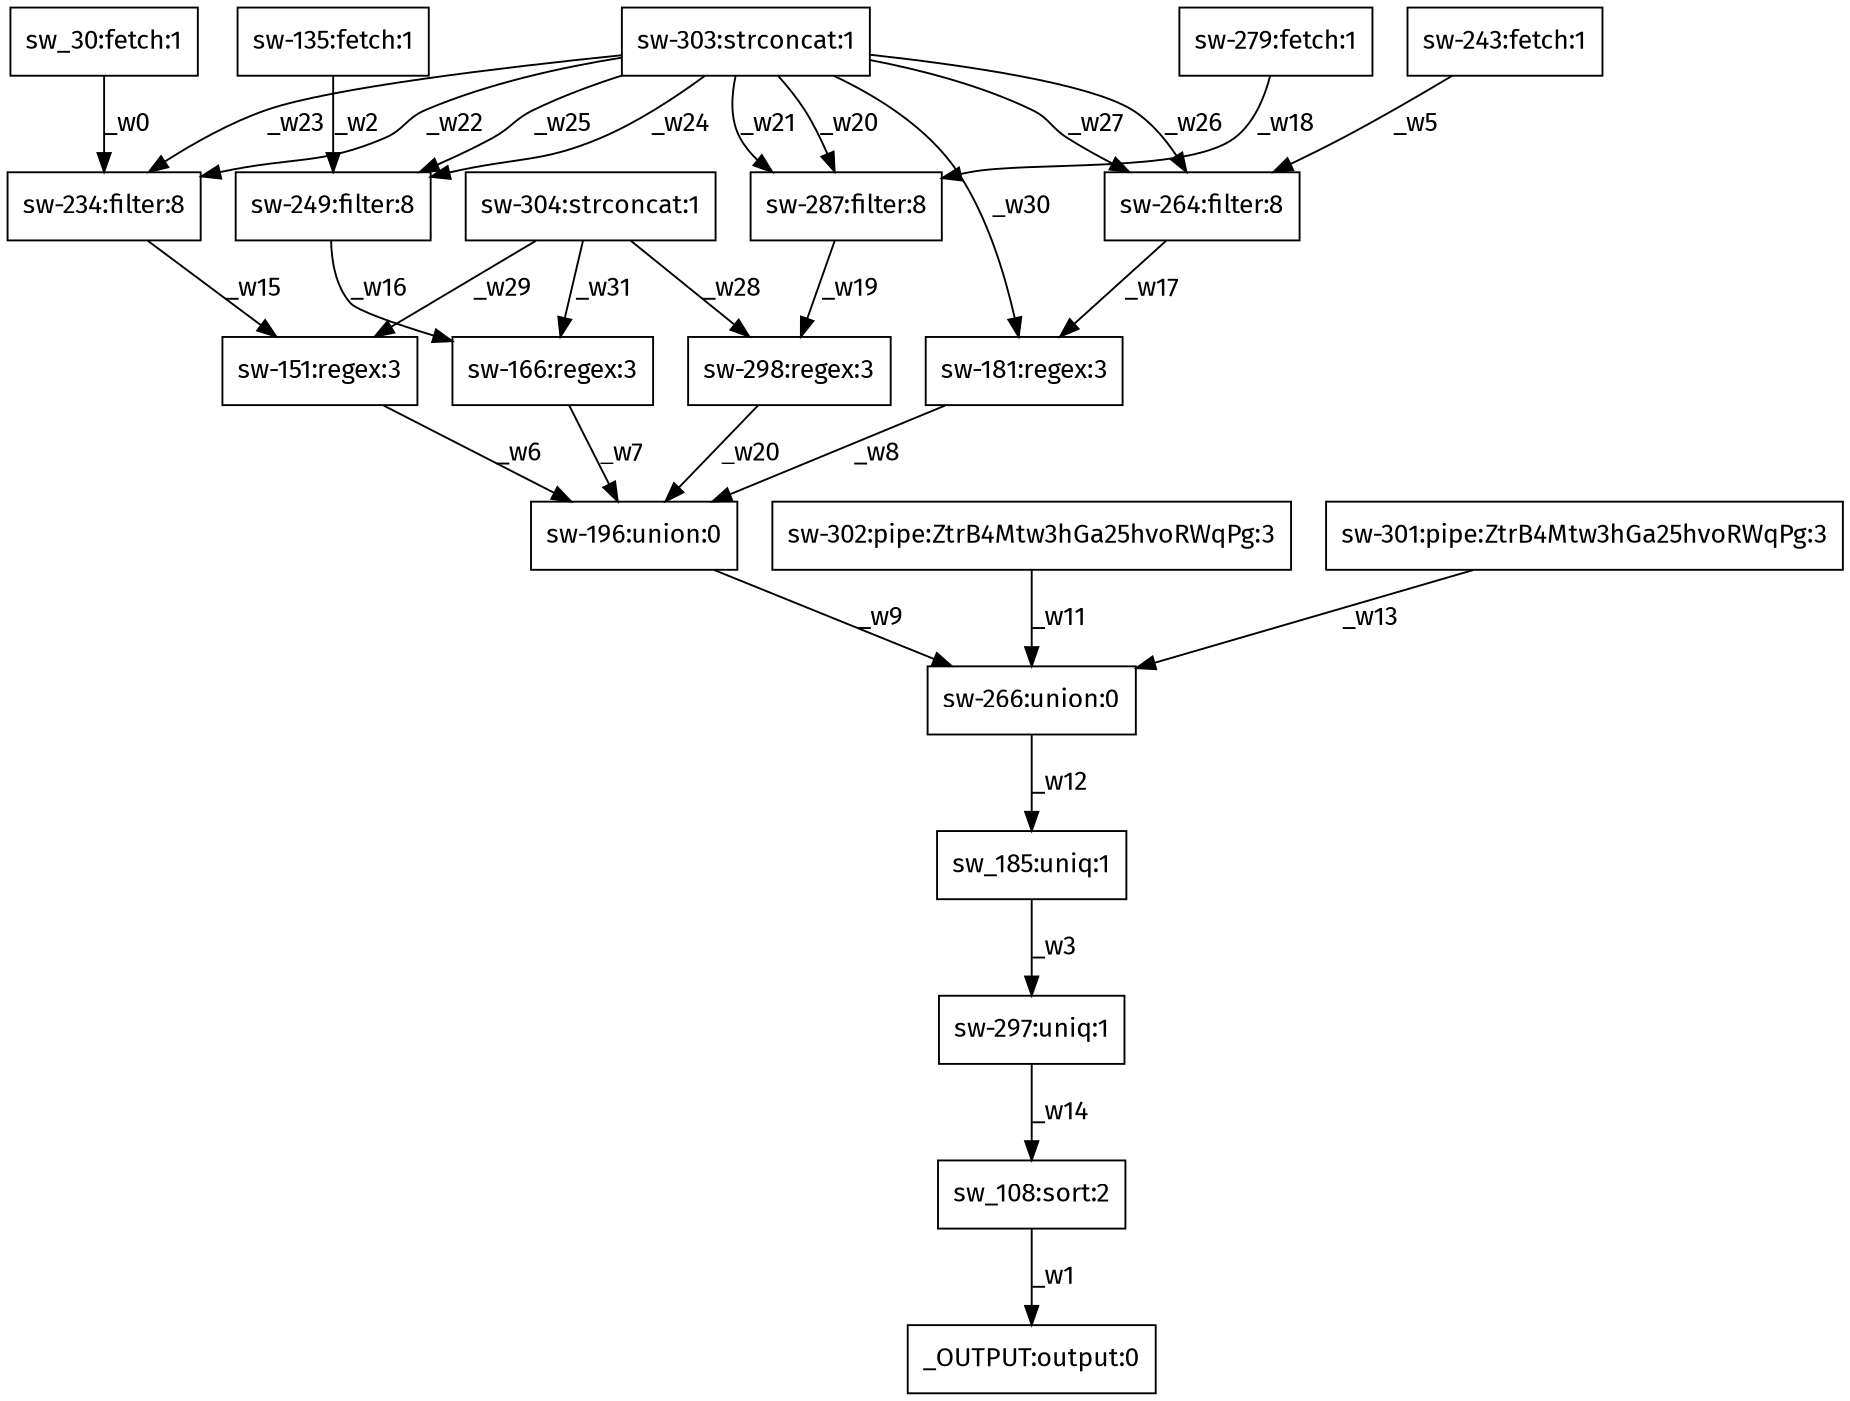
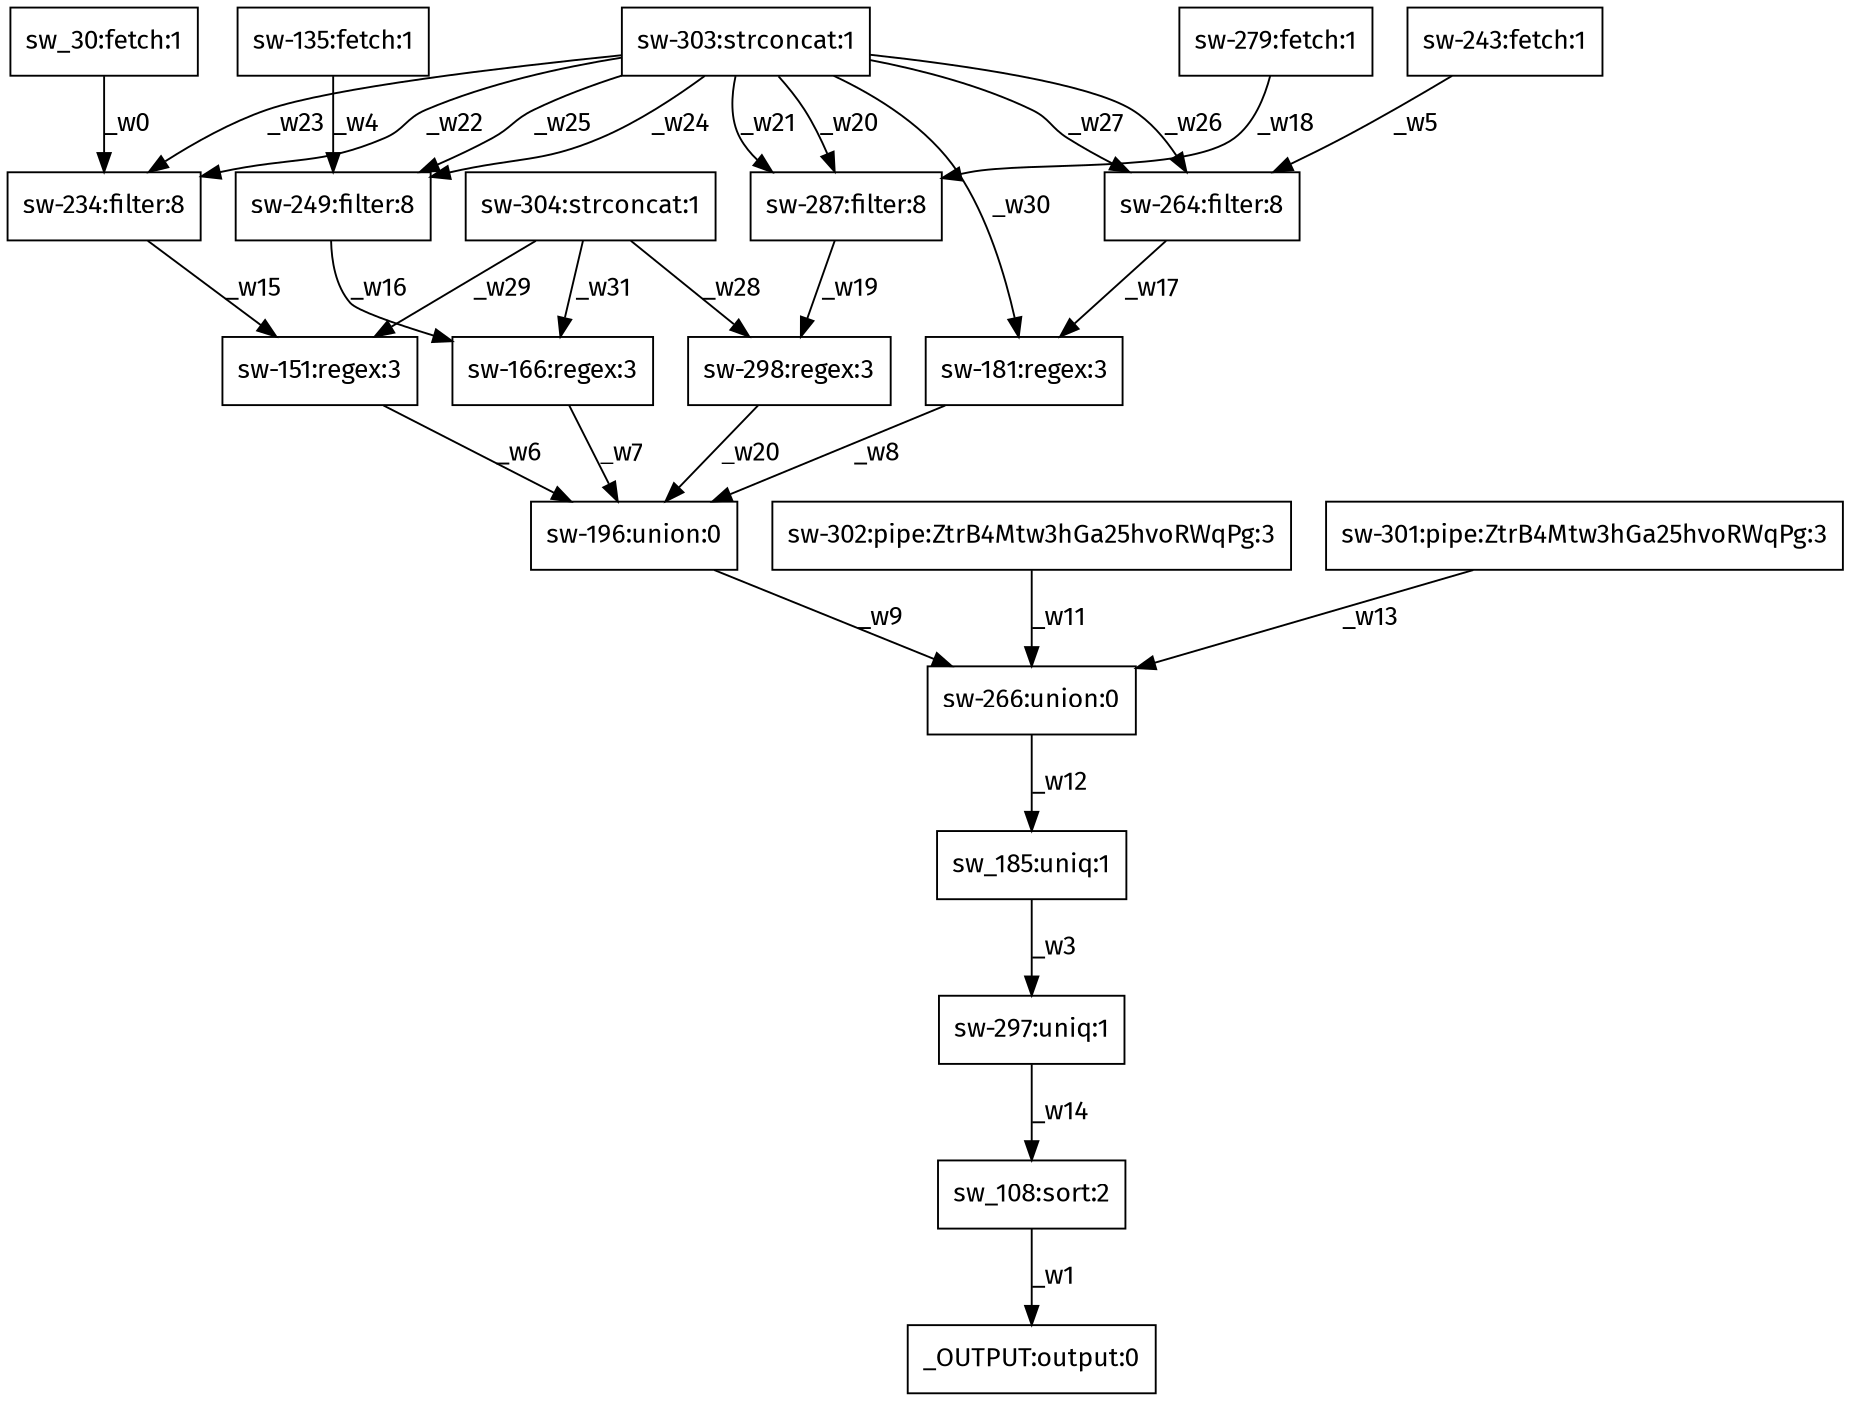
  digraph {
    fontname="Fira Sans"
    node [fontname="Fira Sans" shape=box]
    edge [fontname="Fira Sans"]
    n1 [label="sw-279:fetch:1"]
    n2 [label="sw-287:filter:8"]
    n3 [label="sw-298:regex:3"]
    n4 [label="_OUTPUT:output:0"]
    n5 [label="sw-303:strconcat:1"]
    n6 [label="sw-234:filter:8"]
    n7 [label="sw-249:filter:8"]
    n8 [label="sw-264:filter:8"]
    n9 [label="sw-181:regex:3"]
    n10 [label="sw-151:regex:3"]
    n11 [label="sw-166:regex:3"]
    n12 [label="sw-196:union:0"]
    n13 [label="sw-266:union:0"]
    n14 [label="sw-304:strconcat:1"]
    n15 [label="sw_185:uniq:1"]
    n16 [label="sw-297:uniq:1"]
    n17 [label="sw_108:sort:2"]
    n18 [label="sw-243:fetch:1"]
    n19 [label="sw_30:fetch:1"]
    n20 [label="sw-302:pipe:ZtrB4Mtw3hGa25hvoRWqPg:3"]
    n21 [label="sw-301:pipe:ZtrB4Mtw3hGa25hvoRWqPg:3"]
    n22 [label="sw-135:fetch:1"]
    n1 -> n2 [label=_w18]
    n2 -> n3 [label=_w19]
    n3 -> n12 [label=_w20]
    n5 -> n2 [label=_w20]
    n5 -> n2 [label=_w21]
    n5 -> n6 [label=_w22]
    n5 -> n6 [label=_w23]
    n5 -> n7 [label=_w24]
    n5 -> n7 [label=_w25]
    n5 -> n8 [label=_w26]
    n5 -> n8 [label=_w27]
    n5 -> n9 [label=_w30]
    n6 -> n10 [label=_w15]
    n7 -> n11 [label=_w16]
    n8 -> n9 [label=_w17]
    n9 -> n12 [label=_w8]
    n10 -> n12 [label=_w6]
    n11 -> n12 [label=_w7]
    n12 -> n13 [label=_w9]
    n13 -> n15 [label=_w12]
    n14 -> n3 [label=_w28]
    n14 -> n10 [label=_w29]
    n14 -> n11 [label=_w31]
    n15 -> n16 [label=_w3]
    n16 -> n17 [label=_w14]
    n17 -> n4 [label=_w1]
    n18 -> n8 [label=_w5]
    n19 -> n6 [label=_w0]
    n20 -> n13 [label=_w11]
    n21 -> n13 [label=_w13]
-   n22 -> n7 [label=_w2]
+   n22 -> n7 [label=_w4]
  }
